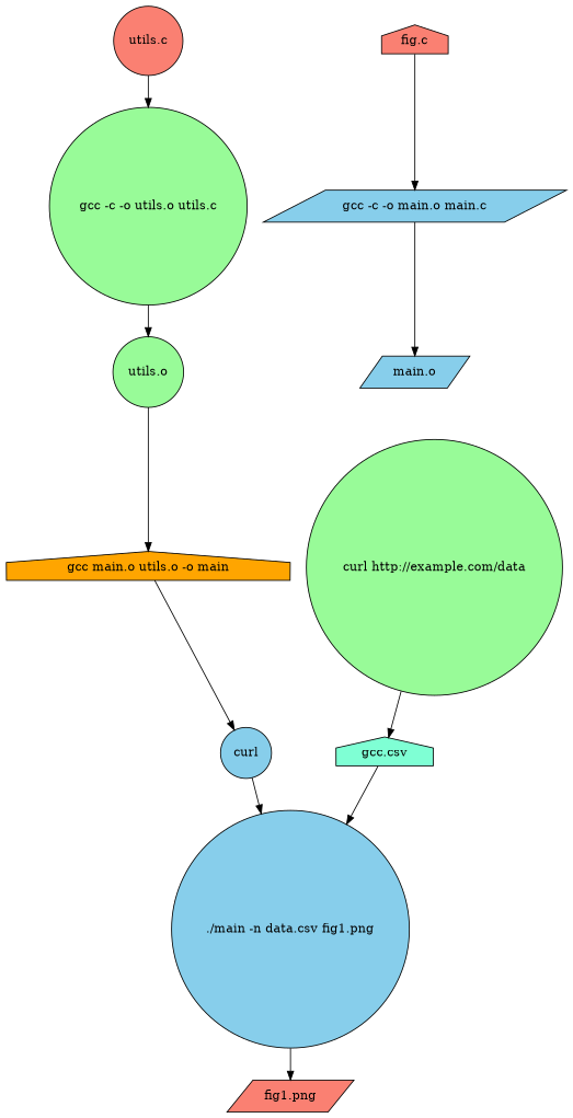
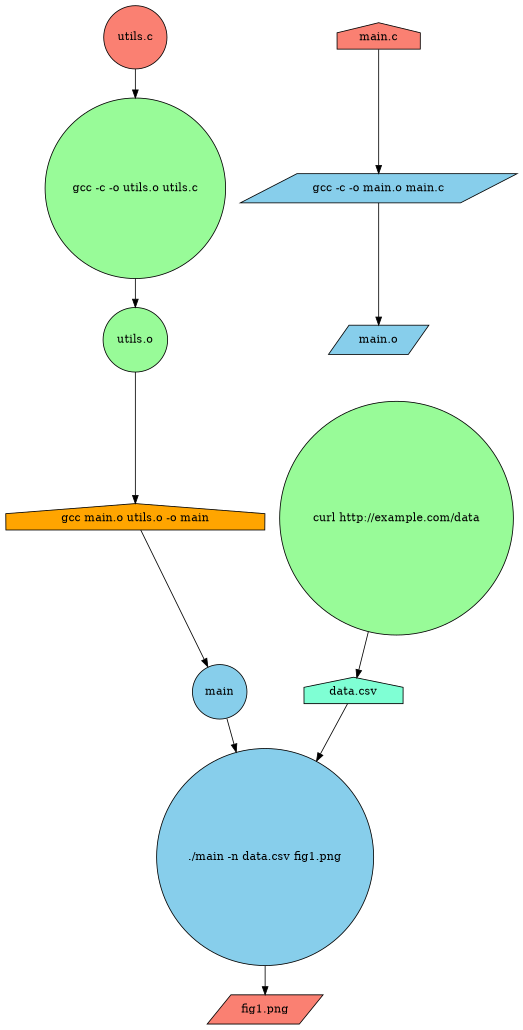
  strict digraph {
    node [fillcolor=skyblue shape=circle style=filled]
    n1 [fillcolor=salmon label="utils.c"]
    n2 [fillcolor=palegreen label="gcc -c -o utils.o utils.c"]
    n3 [fillcolor=palegreen label="utils.o"]
    n4 [fillcolor=orange label="gcc main.o utils.o -o main" shape=house]
-   n5 [label=curl]
-   n6 [fillcolor=salmon label="fig.c" shape=house]
+   n5 [label=main]
+   n6 [fillcolor=salmon label="main.c" shape=house]
    n7 [label="gcc -c -o main.o main.c" shape=parallelogram]
    n8 [label="main.o" shape=parallelogram]
    n9 [label="./main -n data.csv fig1.png"]
    n10 [fillcolor=salmon label="fig1.png" shape=parallelogram]
-   n11 [fillcolor=aquamarine label="gcc.csv" shape=house]
+   n11 [fillcolor=aquamarine label="data.csv" shape=house]
    n12 [fillcolor=palegreen label="curl http://example.com/data"]
    n1 -> n2
    n2 -> n3
    n3 -> n4
    n4 -> n5
    n5 -> n9
    n6 -> n7
    n7 -> n8
    n9 -> n10
    n11 -> n9
    n12 -> n11
  }
